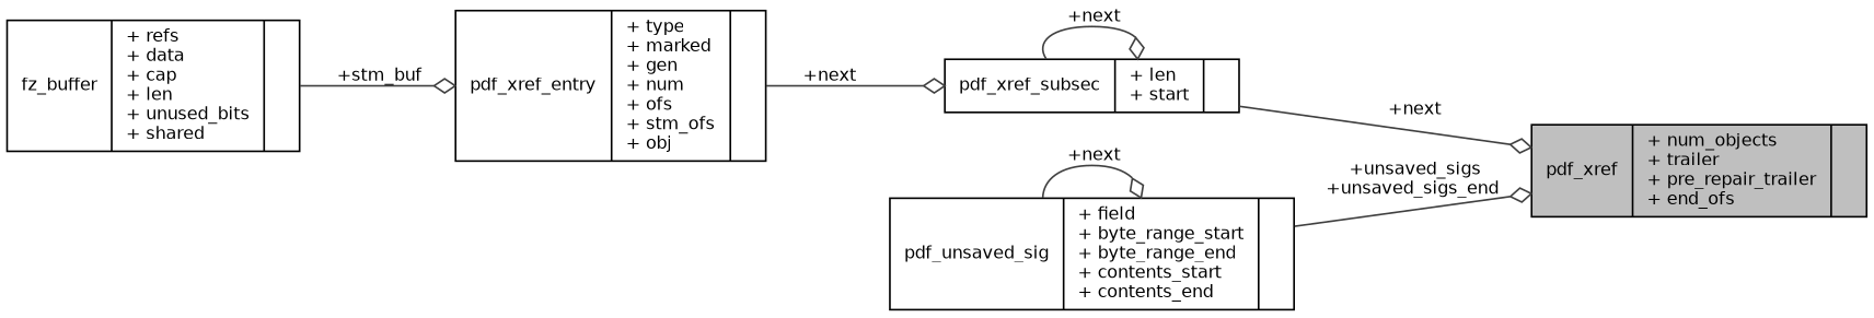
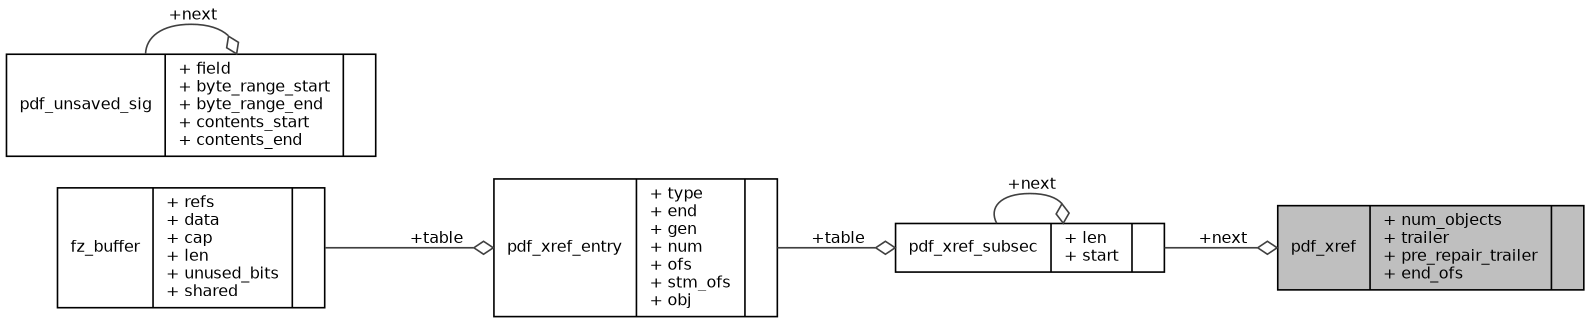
  digraph {
    rankdir=LR
    node [color=black fillcolor=white fontname=Helvetica fontsize=10 shape=record style=filled]
    edge [arrowhead=odiamond color=grey25 fontname=Helvetica fontsize=10 labelfontname=Helvetica labelfontsize=10 style=solid]
    n1 [fillcolor=grey75 fontcolor=black height=0.2 label="{pdf_xref\n|+ num_objects\l+ trailer\l+ pre_repair_trailer\l+ end_ofs\l|}" width=0.4]
    n2 [height=0.2 label="{pdf_xref_subsec\n|+ len\l+ start\l|}" width=0.4]
-   n3 [height=0.2 label="{pdf_xref_entry\n|+ type\l+ marked\l+ gen\l+ num\l+ ofs\l+ stm_ofs\l+ obj\l|}" width=0.4]
+   n3 [height=0.2 label="{pdf_xref_entry\n|+ type\l+ end\l+ gen\l+ num\l+ ofs\l+ stm_ofs\l+ obj\l|}" width=0.4]
    n4 [height=0.2 label="{fz_buffer\n|+ refs\l+ data\l+ cap\l+ len\l+ unused_bits\l+ shared\l|}" width=0.4]
    n5 [height=0.2 label="{pdf_unsaved_sig\n|+ field\l+ byte_range_start\l+ byte_range_end\l+ contents_start\l+ contents_end\l|}" width=0.4]
    n2 -> n1 [label=" +next"]
    n2 -> n2 [label=" +next"]
-   n3 -> n2 [label=" +next"]
-   n4 -> n3 [label=" +stm_buf"]
-   n5 -> n1 [label=" +unsaved_sigs\n+unsaved_sigs_end"]
+   n3 -> n2 [label=" +table"]
+   n4 -> n3 [label=" +table"]
    n5 -> n5 [label=" +next"]
  }
